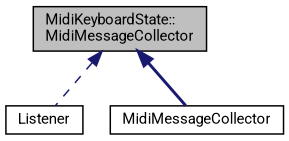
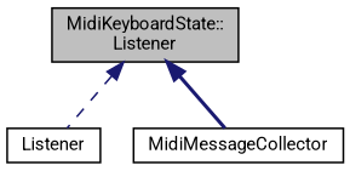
  digraph {
    fontname=Roboto
    node [color=black fontname=Roboto fontsize=10 shape=record]
    edge [color=midnightblue dir=back fontname=Roboto fontsize=10 labelfontname=Helvetica labelfontsize=10]
-   n1 [fillcolor=grey75 fontcolor=black height=0.2 label="MidiKeyboardState::\lMidiMessageCollector" style=filled width=0.4]
+   n1 [fillcolor=grey75 fontcolor=black height=0.2 label="MidiKeyboardState::\lListener" style=filled width=0.4]
    n2 [height=0.2 label=Listener width=0.4]
    n3 [height=0.2 label=MidiMessageCollector width=0.4]
    n1 -> n2 [style=dashed]
    n1 -> n3 [style=bold]
  }
